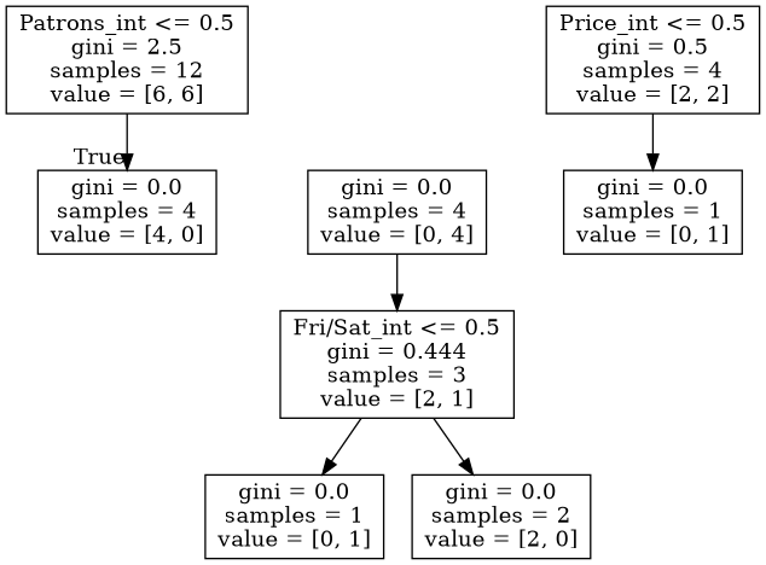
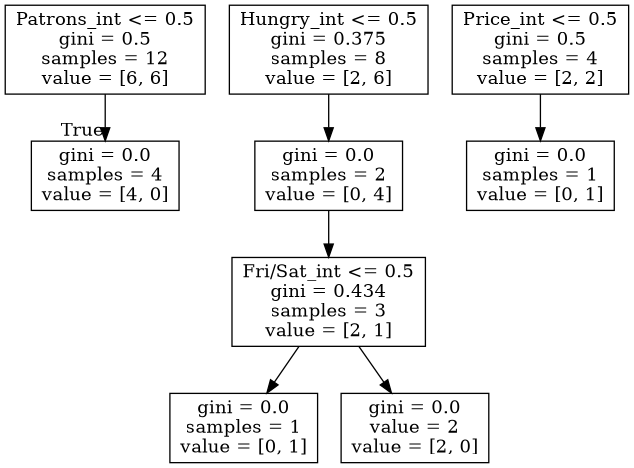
  digraph {
    node [shape=box]
-   n1 [label="Patrons_int <= 0.5\ngini = 2.5\nsamples = 12\nvalue = [6, 6]"]
+   n1 [label="Patrons_int <= 0.5\ngini = 0.5\nsamples = 12\nvalue = [6, 6]"]
    n2 [label="gini = 0.0\nsamples = 4\nvalue = [4, 0]"]
-   n4 [label="gini = 0.0\nsamples = 4\nvalue = [0, 4]"]
+   n3 [label="Hungry_int <= 0.5\ngini = 0.375\nsamples = 8\nvalue = [2, 6]"]
+   n4 [label="gini = 0.0\nsamples = 2\nvalue = [0, 4]"]
    n5 [label="Price_int <= 0.5\ngini = 0.5\nsamples = 4\nvalue = [2, 2]"]
    n6 [label="gini = 0.0\nsamples = 1\nvalue = [0, 1]"]
-   n7 [label="Fri/Sat_int <= 0.5\ngini = 0.444\nsamples = 3\nvalue = [2, 1]"]
+   n7 [label="Fri/Sat_int <= 0.5\ngini = 0.434\nsamples = 3\nvalue = [2, 1]"]
    n8 [label="gini = 0.0\nsamples = 1\nvalue = [0, 1]"]
-   n9 [label="gini = 0.0\nsamples = 2\nvalue = [2, 0]"]
+   n9 [label="gini = 0.0\nvalue = 2\nvalue = [2, 0]"]
    n1 -> n2 [headlabel=True labelangle=45 labeldistance=2.5]
+   n3 -> n4
    n4 -> n7
    n5 -> n6
    n7 -> n8
    n7 -> n9
  }
